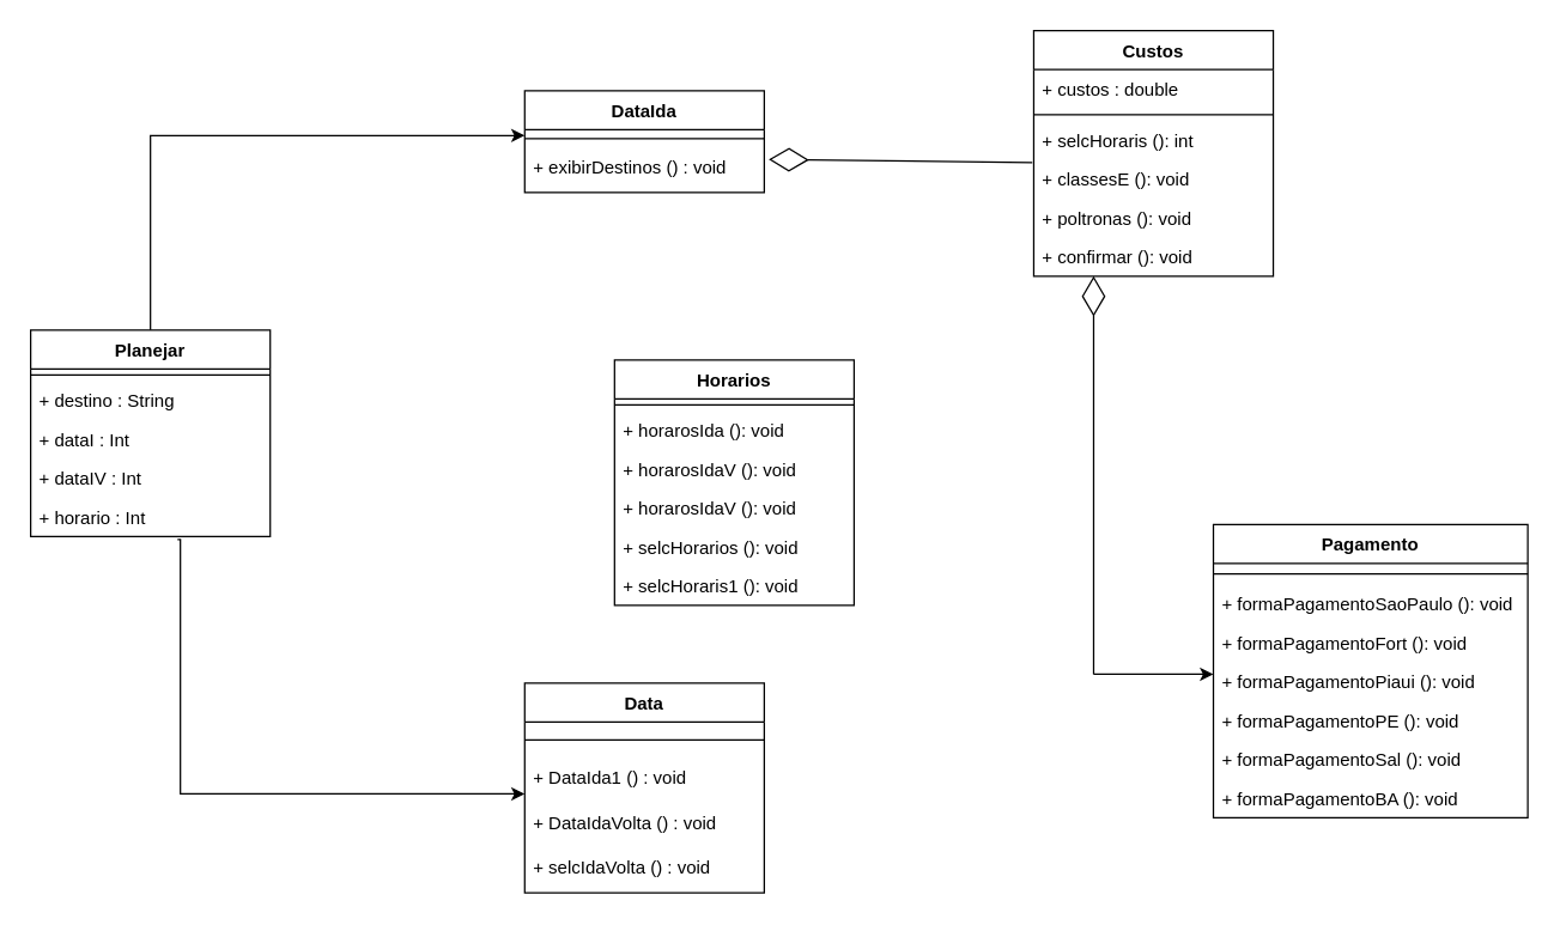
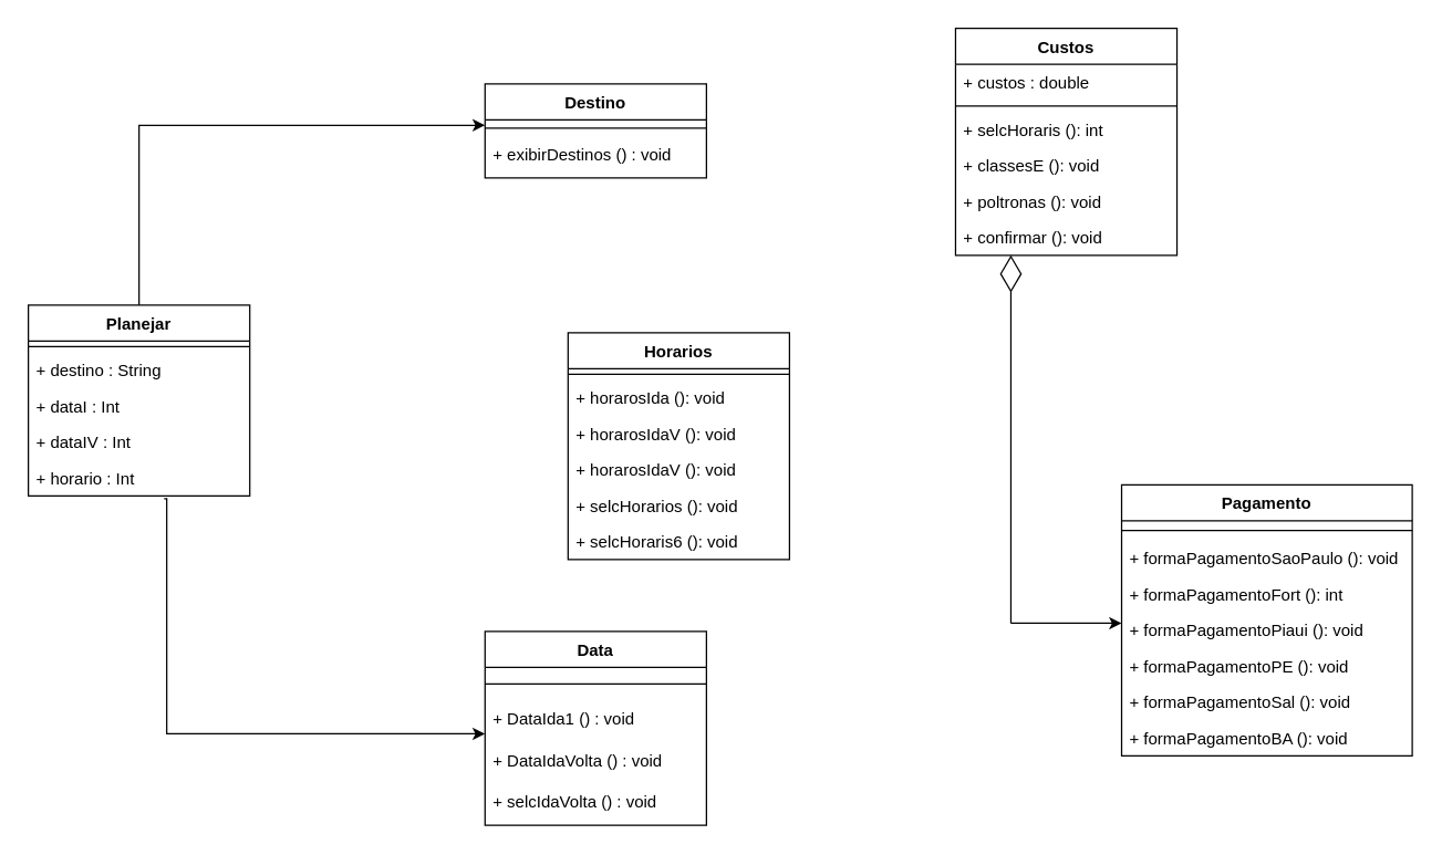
  <mxCell id="0" />
  <mxCell id="1" parent="0" />
- <mxCell id="2" value="DataIda" style="swimlane;fontStyle=1;align=center;verticalAlign=top;childLayout=stackLayout;horizontal=1;startSize=26;horizontalStack=0;resizeParent=1;resizeParentMax=0;resizeLast=0;collapsible=1;marginBottom=0;" vertex="1" parent="1"><mxGeometry x="350" y="60" width="160" height="68" as="geometry" /></mxCell>
+ <mxCell id="2" value="Destino" style="swimlane;fontStyle=1;align=center;verticalAlign=top;childLayout=stackLayout;horizontal=1;startSize=26;horizontalStack=0;resizeParent=1;resizeParentMax=0;resizeLast=0;collapsible=1;marginBottom=0;" vertex="1" parent="1"><mxGeometry x="350" y="60" width="160" height="68" as="geometry" /></mxCell>
  <mxCell id="3" value="" style="line;strokeWidth=1;fillColor=none;align=left;verticalAlign=middle;spacingTop=-1;spacingLeft=3;spacingRight=3;rotatable=0;labelPosition=right;points=[];portConstraint=eastwest;" vertex="1" parent="2"><mxGeometry y="26" width="160" height="12" as="geometry" /></mxCell>
  <mxCell id="4" value="+ exibirDestinos () : void" style="text;strokeColor=none;fillColor=none;align=left;verticalAlign=top;spacingLeft=4;spacingRight=4;overflow=hidden;rotatable=0;points=[[0,0.5],[1,0.5]];portConstraint=eastwest;" vertex="1" parent="2"><mxGeometry y="38" width="160" height="30" as="geometry" /></mxCell>
  <mxCell id="5" value="Planejar" style="swimlane;fontStyle=1;align=center;verticalAlign=top;childLayout=stackLayout;horizontal=1;startSize=26;horizontalStack=0;resizeParent=1;resizeParentMax=0;resizeLast=0;collapsible=1;marginBottom=0;" vertex="1" parent="1"><mxGeometry x="20" y="220" width="160" height="138" as="geometry" /></mxCell>
  <mxCell id="6" value="" style="line;strokeWidth=1;fillColor=none;align=left;verticalAlign=middle;spacingTop=-1;spacingLeft=3;spacingRight=3;rotatable=0;labelPosition=right;points=[];portConstraint=eastwest;" vertex="1" parent="5"><mxGeometry y="26" width="160" height="8" as="geometry" /></mxCell>
  <mxCell id="7" value="+ destino : String   " style="text;strokeColor=none;fillColor=none;align=left;verticalAlign=top;spacingLeft=4;spacingRight=4;overflow=hidden;rotatable=0;points=[[0,0.5],[1,0.5]];portConstraint=eastwest;" vertex="1" parent="5"><mxGeometry y="34" width="160" height="26" as="geometry" /></mxCell>
  <mxCell id="8" value="+ dataI : Int    " style="text;strokeColor=none;fillColor=none;align=left;verticalAlign=top;spacingLeft=4;spacingRight=4;overflow=hidden;rotatable=0;points=[[0,0.5],[1,0.5]];portConstraint=eastwest;" vertex="1" parent="5"><mxGeometry y="60" width="160" height="26" as="geometry" /></mxCell>
  <mxCell id="9" value="+ dataIV : Int    " style="text;strokeColor=none;fillColor=none;align=left;verticalAlign=top;spacingLeft=4;spacingRight=4;overflow=hidden;rotatable=0;points=[[0,0.5],[1,0.5]];portConstraint=eastwest;" vertex="1" parent="5"><mxGeometry y="86" width="160" height="26" as="geometry" /></mxCell>
  <mxCell id="10" value="+ horario : Int    " style="text;strokeColor=none;fillColor=none;align=left;verticalAlign=top;spacingLeft=4;spacingRight=4;overflow=hidden;rotatable=0;points=[[0,0.5],[1,0.5]];portConstraint=eastwest;" vertex="1" parent="5"><mxGeometry y="112" width="160" height="26" as="geometry" /></mxCell>
  <mxCell id="11" value="Horarios" style="swimlane;fontStyle=1;align=center;verticalAlign=top;childLayout=stackLayout;horizontal=1;startSize=26;horizontalStack=0;resizeParent=1;resizeParentMax=0;resizeLast=0;collapsible=1;marginBottom=0;" vertex="1" parent="1"><mxGeometry x="410" y="240" width="160" height="164" as="geometry" /></mxCell>
  <mxCell id="12" value="" style="line;strokeWidth=1;fillColor=none;align=left;verticalAlign=middle;spacingTop=-1;spacingLeft=3;spacingRight=3;rotatable=0;labelPosition=right;points=[];portConstraint=eastwest;" vertex="1" parent="11"><mxGeometry y="26" width="160" height="8" as="geometry" /></mxCell>
  <mxCell id="13" value="+ horarosIda (): void" style="text;strokeColor=none;fillColor=none;align=left;verticalAlign=top;spacingLeft=4;spacingRight=4;overflow=hidden;rotatable=0;points=[[0,0.5],[1,0.5]];portConstraint=eastwest;" vertex="1" parent="11"><mxGeometry y="34" width="160" height="26" as="geometry" /></mxCell>
  <mxCell id="14" value="+ horarosIdaV (): void" style="text;strokeColor=none;fillColor=none;align=left;verticalAlign=top;spacingLeft=4;spacingRight=4;overflow=hidden;rotatable=0;points=[[0,0.5],[1,0.5]];portConstraint=eastwest;" vertex="1" parent="11"><mxGeometry y="60" width="160" height="26" as="geometry" /></mxCell>
  <mxCell id="15" value="+ horarosIdaV (): void" style="text;strokeColor=none;fillColor=none;align=left;verticalAlign=top;spacingLeft=4;spacingRight=4;overflow=hidden;rotatable=0;points=[[0,0.5],[1,0.5]];portConstraint=eastwest;" vertex="1" parent="11"><mxGeometry y="86" width="160" height="26" as="geometry" /></mxCell>
  <mxCell id="16" value="+ selcHorarios (): void" style="text;strokeColor=none;fillColor=none;align=left;verticalAlign=top;spacingLeft=4;spacingRight=4;overflow=hidden;rotatable=0;points=[[0,0.5],[1,0.5]];portConstraint=eastwest;" vertex="1" parent="11"><mxGeometry y="112" width="160" height="26" as="geometry" /></mxCell>
- <mxCell id="17" value="+ selcHoraris1 (): void" style="text;strokeColor=none;fillColor=none;align=left;verticalAlign=top;spacingLeft=4;spacingRight=4;overflow=hidden;rotatable=0;points=[[0,0.5],[1,0.5]];portConstraint=eastwest;" vertex="1" parent="11"><mxGeometry y="138" width="160" height="26" as="geometry" /></mxCell>
+ <mxCell id="17" value="+ selcHoraris6 (): void" style="text;strokeColor=none;fillColor=none;align=left;verticalAlign=top;spacingLeft=4;spacingRight=4;overflow=hidden;rotatable=0;points=[[0,0.5],[1,0.5]];portConstraint=eastwest;" vertex="1" parent="11"><mxGeometry y="138" width="160" height="26" as="geometry" /></mxCell>
  <mxCell id="18" value="Data" style="swimlane;fontStyle=1;align=center;verticalAlign=top;childLayout=stackLayout;horizontal=1;startSize=26;horizontalStack=0;resizeParent=1;resizeParentMax=0;resizeLast=0;collapsible=1;marginBottom=0;" vertex="1" parent="1"><mxGeometry x="350" y="456" width="160" height="140" as="geometry" /></mxCell>
  <mxCell id="19" value="" style="line;strokeWidth=1;fillColor=none;align=left;verticalAlign=middle;spacingTop=-1;spacingLeft=3;spacingRight=3;rotatable=0;labelPosition=right;points=[];portConstraint=eastwest;" vertex="1" parent="18"><mxGeometry y="26" width="160" height="24" as="geometry" /></mxCell>
  <mxCell id="20" value="+ DataIda1 () : void" style="text;strokeColor=none;fillColor=none;align=left;verticalAlign=top;spacingLeft=4;spacingRight=4;overflow=hidden;rotatable=0;points=[[0,0.5],[1,0.5]];portConstraint=eastwest;" vertex="1" parent="18"><mxGeometry y="50" width="160" height="30" as="geometry" /></mxCell>
  <mxCell id="21" value="+ DataIdaVolta () : void" style="text;strokeColor=none;fillColor=none;align=left;verticalAlign=top;spacingLeft=4;spacingRight=4;overflow=hidden;rotatable=0;points=[[0,0.5],[1,0.5]];portConstraint=eastwest;" vertex="1" parent="18"><mxGeometry y="80" width="160" height="30" as="geometry" /></mxCell>
  <mxCell id="22" value="+ selcIdaVolta () : void" style="text;strokeColor=none;fillColor=none;align=left;verticalAlign=top;spacingLeft=4;spacingRight=4;overflow=hidden;rotatable=0;points=[[0,0.5],[1,0.5]];portConstraint=eastwest;" vertex="1" parent="18"><mxGeometry y="110" width="160" height="30" as="geometry" /></mxCell>
  <mxCell id="23" value="Custos" style="swimlane;fontStyle=1;align=center;verticalAlign=top;childLayout=stackLayout;horizontal=1;startSize=26;horizontalStack=0;resizeParent=1;resizeParentMax=0;resizeLast=0;collapsible=1;marginBottom=0;" vertex="1" parent="1"><mxGeometry x="690" y="20" width="160" height="164" as="geometry" /></mxCell>
  <mxCell id="24" value="+ custos : double" style="text;strokeColor=none;fillColor=none;align=left;verticalAlign=top;spacingLeft=4;spacingRight=4;overflow=hidden;rotatable=0;points=[[0,0.5],[1,0.5]];portConstraint=eastwest;" vertex="1" parent="23"><mxGeometry y="26" width="160" height="26" as="geometry" /></mxCell>
  <mxCell id="25" value="" style="line;strokeWidth=1;fillColor=none;align=left;verticalAlign=middle;spacingTop=-1;spacingLeft=3;spacingRight=3;rotatable=0;labelPosition=right;points=[];portConstraint=eastwest;" vertex="1" parent="23"><mxGeometry y="52" width="160" height="8" as="geometry" /></mxCell>
  <mxCell id="26" value="+ selcHoraris (): int" style="text;strokeColor=none;fillColor=none;align=left;verticalAlign=top;spacingLeft=4;spacingRight=4;overflow=hidden;rotatable=0;points=[[0,0.5],[1,0.5]];portConstraint=eastwest;" vertex="1" parent="23"><mxGeometry y="60" width="160" height="26" as="geometry" /></mxCell>
  <mxCell id="27" value="+ classesE (): void" style="text;strokeColor=none;fillColor=none;align=left;verticalAlign=top;spacingLeft=4;spacingRight=4;overflow=hidden;rotatable=0;points=[[0,0.5],[1,0.5]];portConstraint=eastwest;" vertex="1" parent="23"><mxGeometry y="86" width="160" height="26" as="geometry" /></mxCell>
  <mxCell id="28" value="+ poltronas (): void" style="text;strokeColor=none;fillColor=none;align=left;verticalAlign=top;spacingLeft=4;spacingRight=4;overflow=hidden;rotatable=0;points=[[0,0.5],[1,0.5]];portConstraint=eastwest;" vertex="1" parent="23"><mxGeometry y="112" width="160" height="26" as="geometry" /></mxCell>
  <mxCell id="29" value="+ confirmar (): void" style="text;strokeColor=none;fillColor=none;align=left;verticalAlign=top;spacingLeft=4;spacingRight=4;overflow=hidden;rotatable=0;points=[[0,0.5],[1,0.5]];portConstraint=eastwest;" vertex="1" parent="23"><mxGeometry y="138" width="160" height="26" as="geometry" /></mxCell>
  <mxCell id="30" value="Pagamento" style="swimlane;fontStyle=1;align=center;verticalAlign=top;childLayout=stackLayout;horizontal=1;startSize=26;horizontalStack=0;resizeParent=1;resizeParentMax=0;resizeLast=0;collapsible=1;marginBottom=0;" vertex="1" parent="1"><mxGeometry x="810" y="350" width="210" height="196" as="geometry" /></mxCell>
  <mxCell id="31" value="" style="line;strokeWidth=1;fillColor=none;align=left;verticalAlign=middle;spacingTop=-1;spacingLeft=3;spacingRight=3;rotatable=0;labelPosition=right;points=[];portConstraint=eastwest;" vertex="1" parent="30"><mxGeometry y="26" width="210" height="14" as="geometry" /></mxCell>
  <mxCell id="32" value="+ formaPagamentoSaoPaulo (): void" style="text;strokeColor=none;fillColor=none;align=left;verticalAlign=top;spacingLeft=4;spacingRight=4;overflow=hidden;rotatable=0;points=[[0,0.5],[1,0.5]];portConstraint=eastwest;" vertex="1" parent="30"><mxGeometry y="40" width="210" height="26" as="geometry" /></mxCell>
- <mxCell id="33" value="+ formaPagamentoFort (): void" style="text;strokeColor=none;fillColor=none;align=left;verticalAlign=top;spacingLeft=4;spacingRight=4;overflow=hidden;rotatable=0;points=[[0,0.5],[1,0.5]];portConstraint=eastwest;" vertex="1" parent="30"><mxGeometry y="66" width="210" height="26" as="geometry" /></mxCell>
+ <mxCell id="33" value="+ formaPagamentoFort (): int" style="text;strokeColor=none;fillColor=none;align=left;verticalAlign=top;spacingLeft=4;spacingRight=4;overflow=hidden;rotatable=0;points=[[0,0.5],[1,0.5]];portConstraint=eastwest;" vertex="1" parent="30"><mxGeometry y="66" width="210" height="26" as="geometry" /></mxCell>
  <mxCell id="34" value="+ formaPagamentoPiaui (): void" style="text;strokeColor=none;fillColor=none;align=left;verticalAlign=top;spacingLeft=4;spacingRight=4;overflow=hidden;rotatable=0;points=[[0,0.5],[1,0.5]];portConstraint=eastwest;" vertex="1" parent="30"><mxGeometry y="92" width="210" height="26" as="geometry" /></mxCell>
  <mxCell id="35" value="+ formaPagamentoPE (): void" style="text;strokeColor=none;fillColor=none;align=left;verticalAlign=top;spacingLeft=4;spacingRight=4;overflow=hidden;rotatable=0;points=[[0,0.5],[1,0.5]];portConstraint=eastwest;" vertex="1" parent="30"><mxGeometry y="118" width="210" height="26" as="geometry" /></mxCell>
  <mxCell id="36" value="+ formaPagamentoSal (): void" style="text;strokeColor=none;fillColor=none;align=left;verticalAlign=top;spacingLeft=4;spacingRight=4;overflow=hidden;rotatable=0;points=[[0,0.5],[1,0.5]];portConstraint=eastwest;" vertex="1" parent="30"><mxGeometry y="144" width="210" height="26" as="geometry" /></mxCell>
  <mxCell id="37" value="+ formaPagamentoBA (): void" style="text;strokeColor=none;fillColor=none;align=left;verticalAlign=top;spacingLeft=4;spacingRight=4;overflow=hidden;rotatable=0;points=[[0,0.5],[1,0.5]];portConstraint=eastwest;" vertex="1" parent="30"><mxGeometry y="170" width="210" height="26" as="geometry" /></mxCell>
  <mxCell id="38" style="edgeStyle=orthogonalEdgeStyle;rounded=0;orthogonalLoop=1;jettySize=auto;html=1;exitX=0.613;exitY=1.077;exitDx=0;exitDy=0;exitPerimeter=0;" edge="1" parent="1" source="10"><mxGeometry relative="1" as="geometry"><mxPoint x="200" y="450" as="sourcePoint" /><mxPoint x="350" y="530" as="targetPoint" /><Array as="points"><mxPoint x="120" y="360" /><mxPoint x="120" y="530" /></Array></mxGeometry></mxCell>
  <mxCell id="39" style="edgeStyle=orthogonalEdgeStyle;rounded=0;orthogonalLoop=1;jettySize=auto;html=1;exitX=0.5;exitY=0;exitDx=0;exitDy=0;" edge="1" parent="1" source="5"><mxGeometry relative="1" as="geometry"><mxPoint x="240" y="130" as="sourcePoint" /><mxPoint x="350" y="90" as="targetPoint" /><Array as="points"><mxPoint x="100" y="90" /></Array></mxGeometry></mxCell>
  <mxCell id="40" style="edgeStyle=orthogonalEdgeStyle;rounded=0;orthogonalLoop=1;jettySize=auto;html=1;" edge="1" parent="1"><mxGeometry relative="1" as="geometry"><mxPoint x="730" y="450" as="sourcePoint" /><mxPoint x="810" y="450" as="targetPoint" /><Array as="points"><mxPoint x="762" y="450" /></Array></mxGeometry></mxCell>
- <mxCell id="41" value="" style="endArrow=diamondThin;endFill=0;endSize=24;html=1;rounded=0;entryX=1.019;entryY=0.267;entryDx=0;entryDy=0;exitX=-0.006;exitY=1.077;exitDx=0;exitDy=0;exitPerimeter=0;entryPerimeter=0;" edge="1" parent="1" source="26" target="4"><mxGeometry width="160" relative="1" as="geometry"><mxPoint x="640" y="150.99" as="sourcePoint" /><mxPoint x="530" y="149.996" as="targetPoint" /><Array as="points"><mxPoint x="513" y="106" /></Array></mxGeometry></mxCell>
  <mxCell id="42" value="" style="endArrow=diamondThin;endFill=0;endSize=24;html=1;rounded=0;entryX=1;entryY=0.5;entryDx=0;entryDy=0;" edge="1" parent="1"><mxGeometry width="160" relative="1" as="geometry"><mxPoint x="730" y="450" as="sourcePoint" /><mxPoint x="730" y="183.996" as="targetPoint" /><Array as="points"><mxPoint x="730" y="320" /></Array></mxGeometry></mxCell>
